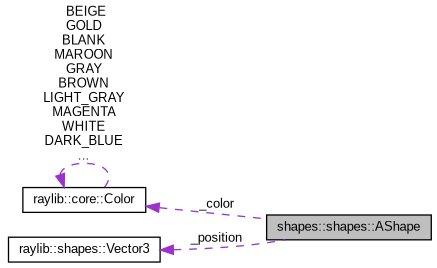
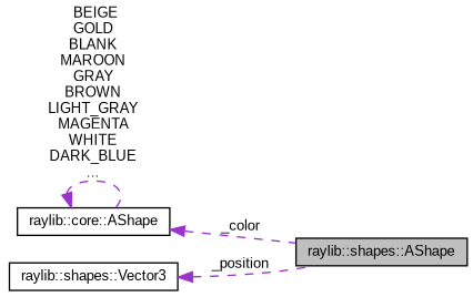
  digraph {
    fontname="Liberation Sans"
    rankdir=LR
    node [color=black fillcolor=white fontname="Liberation Sans" fontsize=10 shape=record style=filled]
    edge [color=darkorchid3 dir=back fontname="Liberation Sans" fontsize=10 labelfontname=Helvetica labelfontsize=10 style=dashed]
-   n1 [fillcolor=grey75 fontcolor=black height=0.2 label="shapes::shapes::AShape" width=0.4]
-   n2 [height=0.2 label="raylib::core::Color" width=0.4]
+   n1 [fillcolor=grey75 fontcolor=black height=0.2 label="raylib::shapes::AShape" width=0.4]
+   n2 [height=0.2 label="raylib::core::AShape" width=0.4]
    n3 [height=0.2 label="raylib::shapes::Vector3" width=0.4]
    n2 -> n1 [label=" _color"]
    n2 -> n2 [label=" BEIGE\nGOLD\nBLANK\nMAROON\nGRAY\nBROWN\nLIGHT_GRAY\nMAGENTA\nWHITE\nDARK_BLUE\n..."]
    n3 -> n1 [label=" _position"]
  }
